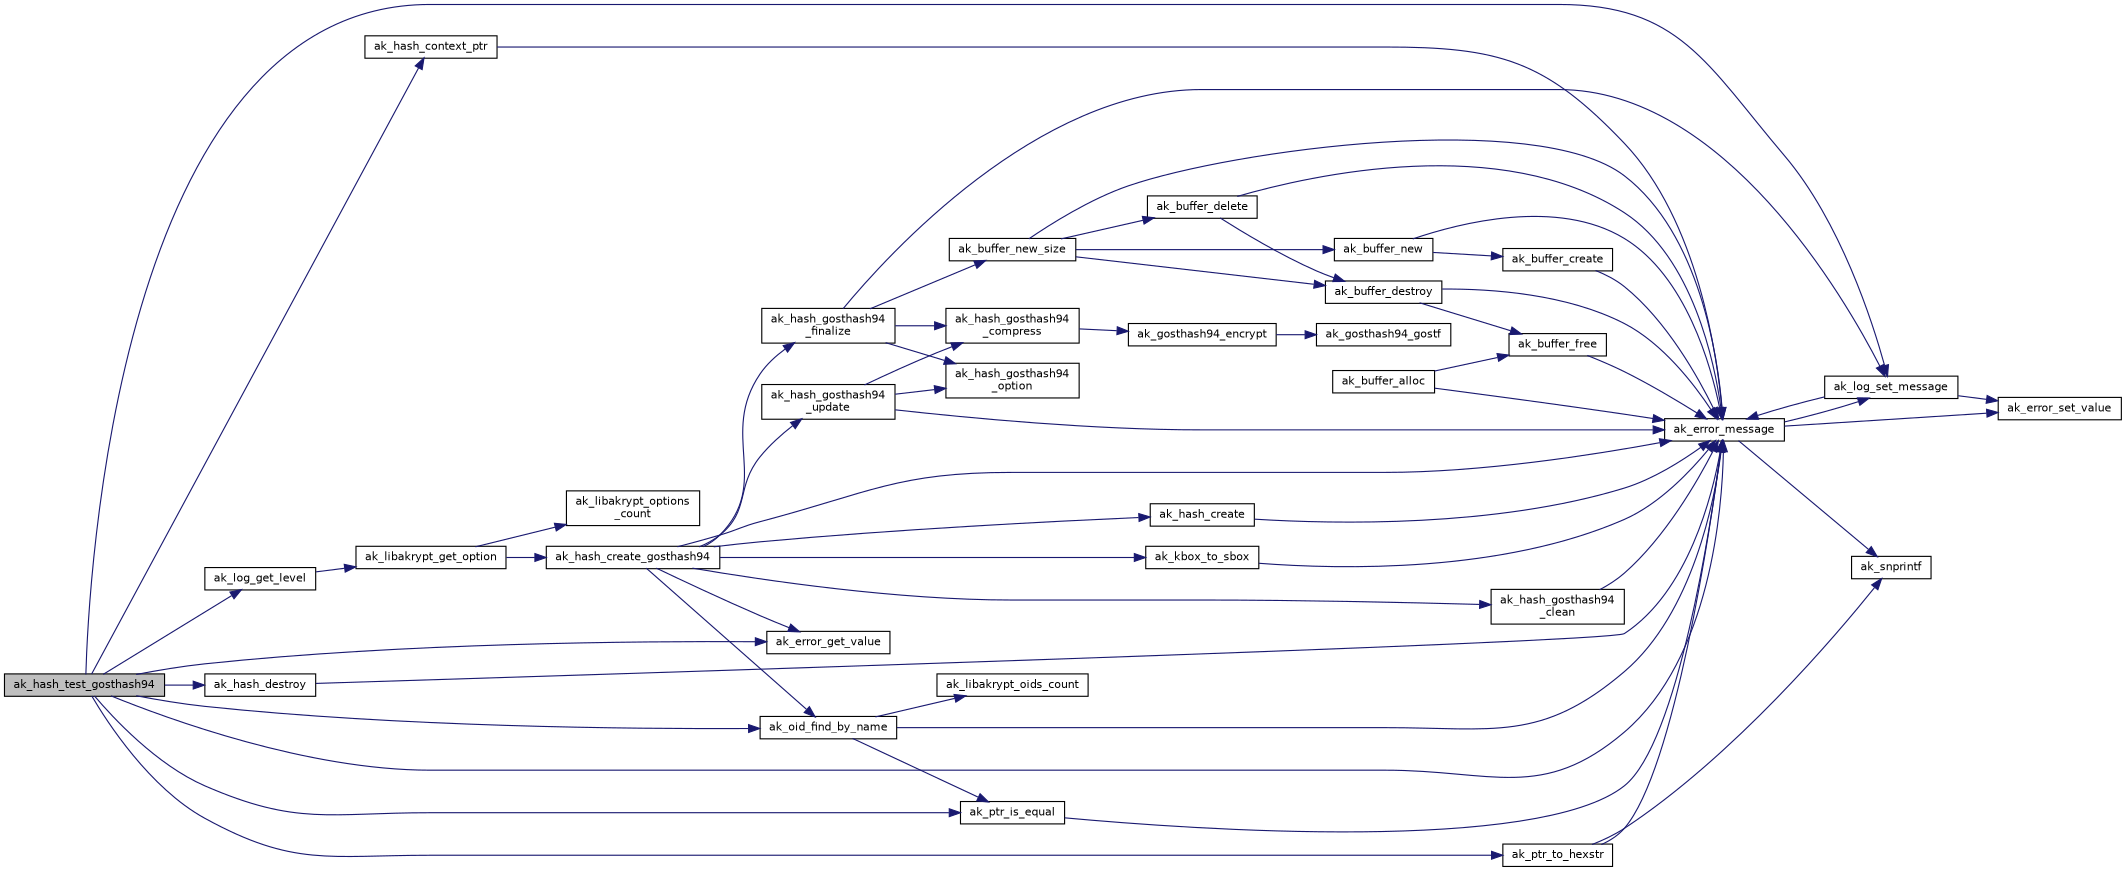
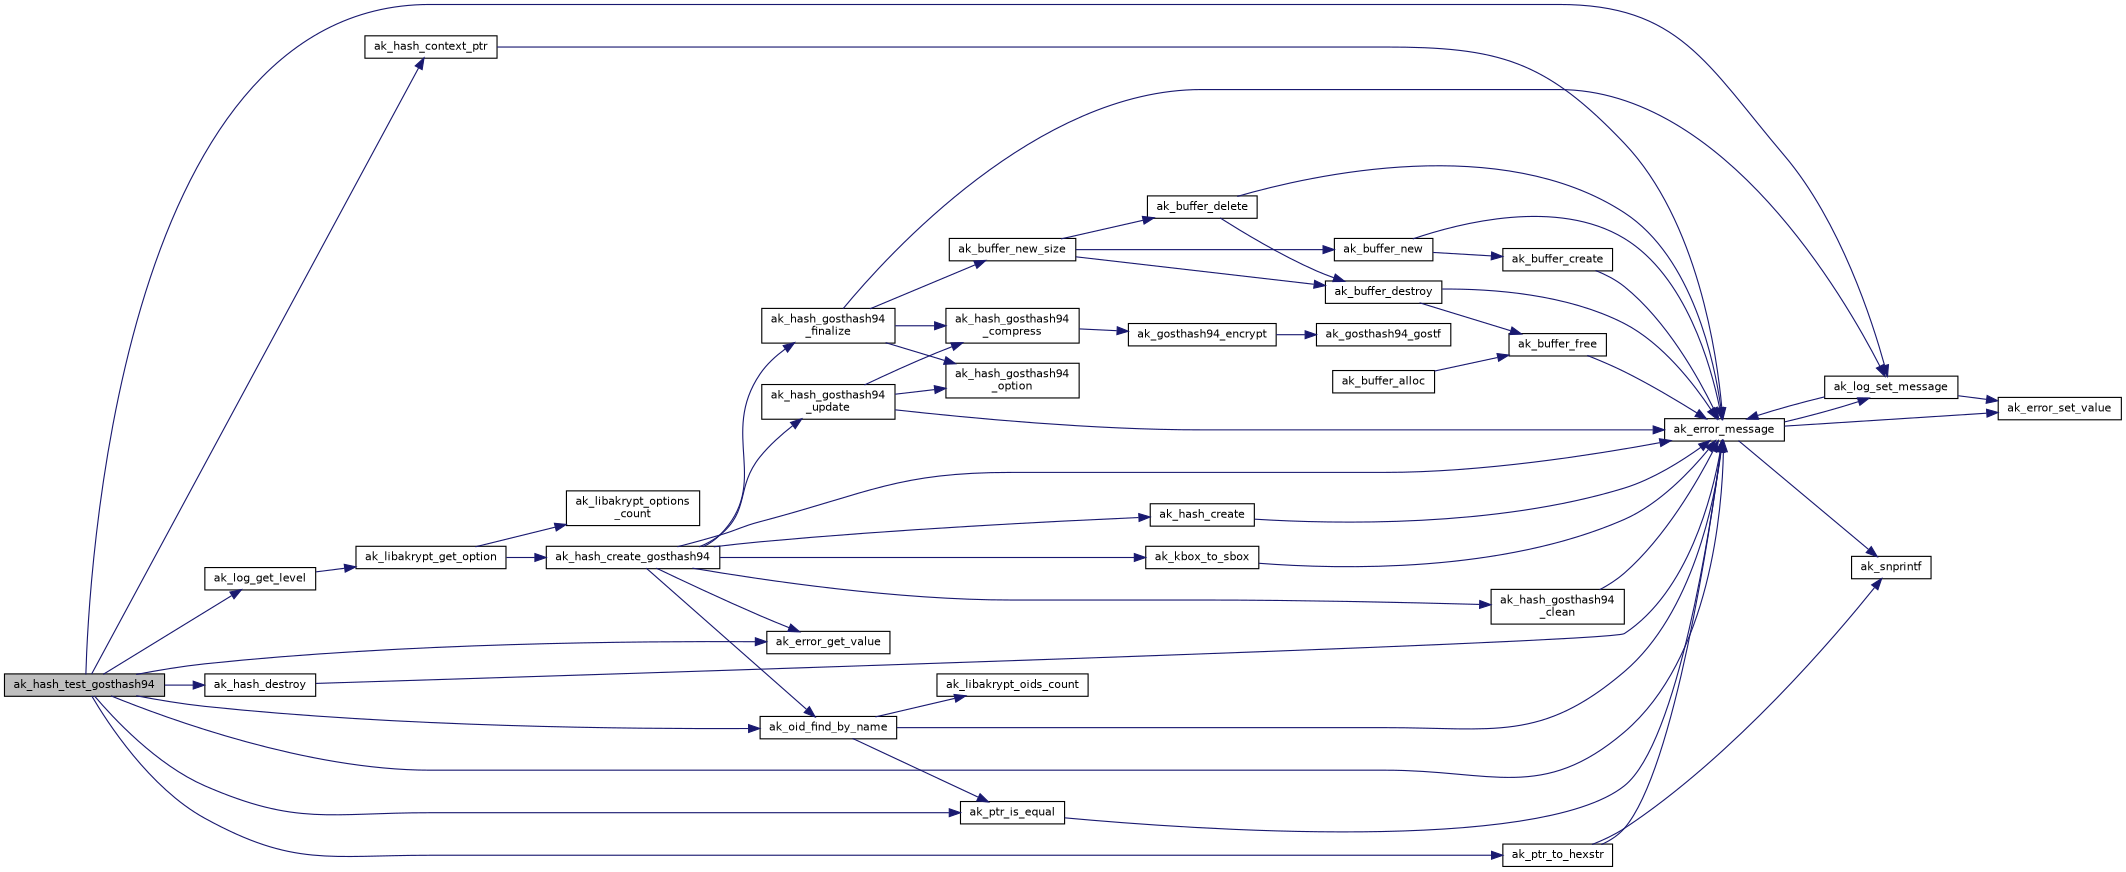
  digraph {
    rankdir=LR
    node [color=black fillcolor=white fontname=Helvetica fontsize=10 shape=record style=filled]
    edge [color=midnightblue fontname=Helvetica fontsize=10 labelfontname=Helvetica labelfontsize=10 style=solid]
    n1 [fillcolor=grey75 fontcolor=black height=0.2 label=ak_hash_test_gosthash94 width=0.4]
    n2 [height=0.2 label=ak_log_get_level width=0.4]
    n3 [height=0.2 label=ak_error_message width=0.4]
    n4 [height=0.2 label=ak_log_set_message width=0.4]
    n5 [height=0.2 label=ak_oid_find_by_name width=0.4]
    n6 [height=0.2 label=ak_ptr_is_equal width=0.4]
    n7 [height=0.2 label=ak_error_get_value width=0.4]
    n8 [height=0.2 label=ak_hash_context_ptr width=0.4]
    n9 [height=0.2 label=ak_ptr_to_hexstr width=0.4]
    n10 [height=0.2 label=ak_hash_destroy width=0.4]
    n11 [height=0.2 label=ak_libakrypt_get_option width=0.4]
    n12 [height=0.2 label=ak_hash_create_gosthash94 width=0.4]
    n13 [height=0.2 label=ak_hash_create width=0.4]
    n14 [height=0.2 label=ak_kbox_to_sbox width=0.4]
    n15 [height=0.2 label="ak_hash_gosthash94\l_clean" width=0.4]
    n16 [height=0.2 label="ak_hash_gosthash94\l_update" width=0.4]
    n17 [height=0.2 label="ak_hash_gosthash94\l_finalize" width=0.4]
    n18 [height=0.2 label=ak_snprintf width=0.4]
    n19 [height=0.2 label=ak_error_set_value width=0.4]
    n20 [height=0.2 label=ak_libakrypt_oids_count width=0.4]
    n21 [height=0.2 label="ak_libakrypt_options\l_count" width=0.4]
    n22 [height=0.2 label="ak_hash_gosthash94\l_option" width=0.4]
    n23 [height=0.2 label="ak_hash_gosthash94\l_compress" width=0.4]
    n24 [height=0.2 label=ak_buffer_new_size width=0.4]
    n25 [height=0.2 label=ak_gosthash94_encrypt width=0.4]
    n26 [height=0.2 label=ak_gosthash94_gostf width=0.4]
    n27 [height=0.2 label=ak_buffer_new width=0.4]
    n28 [height=0.2 label=ak_buffer_delete width=0.4]
    n29 [height=0.2 label=ak_buffer_destroy width=0.4]
    n30 [height=0.2 label=ak_buffer_alloc width=0.4]
    n31 [height=0.2 label=ak_buffer_free width=0.4]
    n32 [height=0.2 label=ak_buffer_create width=0.4]
    n1 -> n2
    n1 -> n3
    n1 -> n4
    n1 -> n5
    n1 -> n6
    n1 -> n7
    n1 -> n8
    n1 -> n9
    n1 -> n10
    n2 -> n11
    n3 -> n4
    n3 -> n18
    n3 -> n19
    n4 -> n3
    n4 -> n19
    n5 -> n3
    n5 -> n6
    n5 -> n20
    n6 -> n3
    n8 -> n3
    n9 -> n3
    n9 -> n18
    n10 -> n3
    n11 -> n12
    n11 -> n21
    n12 -> n3
    n12 -> n5
    n12 -> n7
    n12 -> n13
    n12 -> n14
    n12 -> n15
    n12 -> n16
    n12 -> n17
    n13 -> n3
    n14 -> n3
    n15 -> n3
    n16 -> n3
    n16 -> n22
    n16 -> n23
    n17 -> n4
    n17 -> n22
    n17 -> n23
    n17 -> n24
    n23 -> n25
-   n24 -> n3
    n24 -> n27
    n24 -> n28
    n24 -> n29
    n25 -> n26
    n27 -> n3
    n27 -> n32
    n28 -> n3
    n28 -> n29
    n29 -> n3
    n29 -> n31
-   n30 -> n3
    n30 -> n31
    n31 -> n3
    n32 -> n3
  }
